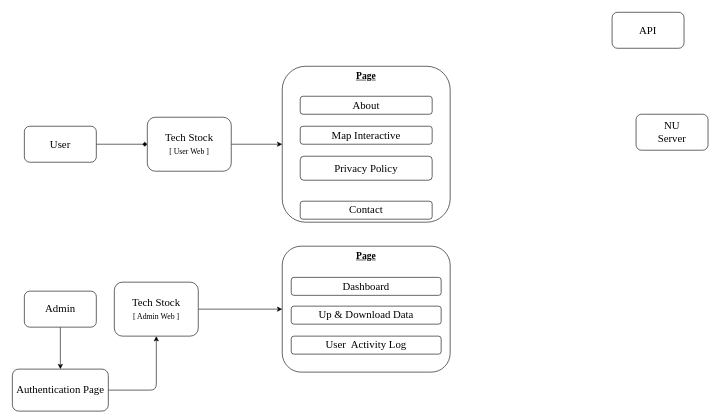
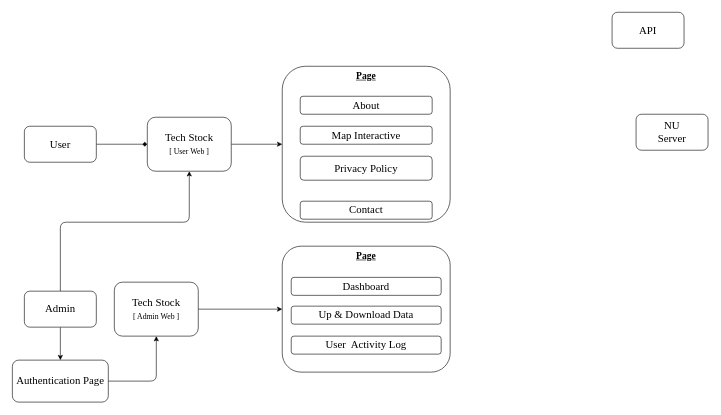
  <mxCell id="0" />
  <mxCell id="1" parent="0" />
  <mxCell id="2" value="" style="edgeStyle=orthogonalEdgeStyle;rounded=0;orthogonalLoop=1;jettySize=auto;html=1;endArrow=diamond;" edge="1" parent="1" source="3" target="8"><mxGeometry relative="1" as="geometry" /></mxCell>
  <mxCell id="3" value="User" style="rounded=1;whiteSpace=wrap;html=1;fontFamily=Chakra Petch;fontSource=https%3A%2F%2Ffonts.googleapis.com%2Fcss%3Ffamily%3DChakra%2BPetch;fontSize=18;" vertex="1" parent="1"><mxGeometry x="40" y="210" width="120" height="60" as="geometry" /></mxCell>
  <mxCell id="4" value="" style="edgeStyle=orthogonalEdgeStyle;rounded=0;orthogonalLoop=1;jettySize=auto;html=1;" edge="1" parent="1" source="6" target="11"><mxGeometry relative="1" as="geometry" /></mxCell>
+ <mxCell id="5" style="edgeStyle=orthogonalEdgeStyle;rounded=1;orthogonalLoop=1;jettySize=auto;html=1;entryX=0.5;entryY=1;entryDx=0;entryDy=0;curved=0;" edge="1" parent="1" source="6" target="8"><mxGeometry relative="1" as="geometry"><Array as="points"><mxPoint x="100" y="370" /><mxPoint x="315" y="370" /></Array></mxGeometry></mxCell>
  <mxCell id="6" value="Admin" style="rounded=1;whiteSpace=wrap;html=1;fontFamily=Chakra Petch;fontSource=https%3A%2F%2Ffonts.googleapis.com%2Fcss%3Ffamily%3DChakra%2BPetch;fontSize=18;" vertex="1" parent="1"><mxGeometry x="40" y="485" width="120" height="60" as="geometry" /></mxCell>
  <mxCell id="7" style="edgeStyle=orthogonalEdgeStyle;rounded=0;orthogonalLoop=1;jettySize=auto;html=1;entryX=0;entryY=0.5;entryDx=0;entryDy=0;" edge="1" parent="1" source="8" target="16"><mxGeometry relative="1" as="geometry" /></mxCell>
  <mxCell id="8" value="Tech Stock&lt;div&gt;&lt;font style=&quot;font-size: 13px;&quot;&gt;[ User Web ]&lt;/font&gt;&lt;/div&gt;" style="rounded=1;whiteSpace=wrap;html=1;fontFamily=Chakra Petch;fontSource=https%3A%2F%2Ffonts.googleapis.com%2Fcss%3Ffamily%3DChakra%2BPetch;fontSize=18;" vertex="1" parent="1"><mxGeometry x="245" y="195" width="140" height="90" as="geometry" /></mxCell>
  <mxCell id="9" value="API" style="rounded=1;whiteSpace=wrap;html=1;fontFamily=Chakra Petch;fontSource=https%3A%2F%2Ffonts.googleapis.com%2Fcss%3Ffamily%3DChakra%2BPetch;fontSize=18;" vertex="1" parent="1"><mxGeometry x="1020" y="20" width="120" height="60" as="geometry" /></mxCell>
  <mxCell id="10" value="" style="edgeStyle=orthogonalEdgeStyle;rounded=1;orthogonalLoop=1;jettySize=auto;html=1;curved=0;" edge="1" parent="1" source="11" target="13"><mxGeometry relative="1" as="geometry" /></mxCell>
- <mxCell id="11" value="Authentication Page" style="rounded=1;whiteSpace=wrap;html=1;fontFamily=Chakra Petch;fontSource=https%3A%2F%2Ffonts.googleapis.com%2Fcss%3Ffamily%3DChakra%2BPetch;fontSize=18;" vertex="1" parent="1"><mxGeometry x="20" y="615" width="160" height="70" as="geometry" /></mxCell>
+ <mxCell id="11" value="Authentication Page" style="rounded=1;whiteSpace=wrap;html=1;fontFamily=Chakra Petch;fontSource=https%3A%2F%2Ffonts.googleapis.com%2Fcss%3Ffamily%3DChakra%2BPetch;fontSize=18;" vertex="1" parent="1"><mxGeometry x="20" y="600" width="160" height="70" as="geometry" /></mxCell>
  <mxCell id="12" style="edgeStyle=orthogonalEdgeStyle;rounded=0;orthogonalLoop=1;jettySize=auto;html=1;" edge="1" parent="1" source="13" target="22"><mxGeometry relative="1" as="geometry" /></mxCell>
  <mxCell id="13" value="Tech Stock&lt;div&gt;&lt;font style=&quot;font-size: 13px;&quot;&gt;[ Admin Web ]&lt;/font&gt;&lt;/div&gt;" style="rounded=1;whiteSpace=wrap;html=1;fontFamily=Chakra Petch;fontSource=https%3A%2F%2Ffonts.googleapis.com%2Fcss%3Ffamily%3DChakra%2BPetch;fontSize=18;" vertex="1" parent="1"><mxGeometry x="190" y="470" width="140" height="90" as="geometry" /></mxCell>
  <mxCell id="14" value="NU&lt;div&gt;Server&lt;/div&gt;" style="rounded=1;whiteSpace=wrap;html=1;fontFamily=Chakra Petch;fontSource=https%3A%2F%2Ffonts.googleapis.com%2Fcss%3Ffamily%3DChakra%2BPetch;fontSize=18;" vertex="1" parent="1"><mxGeometry x="1060" y="190" width="120" height="60" as="geometry" /></mxCell>
  <mxCell id="15" value="" style="group" vertex="1" connectable="0" parent="1"><mxGeometry x="470" y="110" width="280" height="260" as="geometry" /></mxCell>
  <mxCell id="16" value="&lt;font style=&quot;font-size: 16px;&quot; data-font-src=&quot;https://fonts.googleapis.com/css?family=Chakra+Petch&quot; face=&quot;Chakra Petch&quot;&gt;&lt;u&gt;&lt;b&gt;Page&lt;/b&gt;&lt;/u&gt;&lt;/font&gt;" style="rounded=1;whiteSpace=wrap;html=1;verticalAlign=top;" vertex="1" parent="15"><mxGeometry width="280" height="260" as="geometry" /></mxCell>
  <mxCell id="17" value="About" style="rounded=1;whiteSpace=wrap;html=1;fontFamily=Chakra Petch;fontSource=https%3A%2F%2Ffonts.googleapis.com%2Fcss%3Ffamily%3DChakra%2BPetch;fontSize=18;" vertex="1" parent="15"><mxGeometry x="30" y="50" width="220" height="30" as="geometry" /></mxCell>
  <mxCell id="18" value="Map Interactive" style="rounded=1;whiteSpace=wrap;html=1;fontFamily=Chakra Petch;fontSource=https%3A%2F%2Ffonts.googleapis.com%2Fcss%3Ffamily%3DChakra%2BPetch;fontSize=18;" vertex="1" parent="15"><mxGeometry x="30" y="100" width="220" height="30" as="geometry" /></mxCell>
  <mxCell id="19" value="Privacy Policy" style="rounded=1;whiteSpace=wrap;html=1;fontFamily=Chakra Petch;fontSource=https%3A%2F%2Ffonts.googleapis.com%2Fcss%3Ffamily%3DChakra%2BPetch;fontSize=18;" vertex="1" parent="15"><mxGeometry x="30" y="150" width="220" height="40" as="geometry" /></mxCell>
  <mxCell id="20" value="Contact" style="rounded=1;whiteSpace=wrap;html=1;fontFamily=Chakra Petch;fontSource=https%3A%2F%2Ffonts.googleapis.com%2Fcss%3Ffamily%3DChakra%2BPetch;fontSize=18;" vertex="1" parent="15"><mxGeometry x="30" y="225" width="220" height="30" as="geometry" /></mxCell>
  <mxCell id="21" value="" style="group" vertex="1" connectable="0" parent="1"><mxGeometry x="470" y="410" width="280" height="260" as="geometry" /></mxCell>
  <mxCell id="22" value="&lt;font style=&quot;font-size: 16px;&quot; data-font-src=&quot;https://fonts.googleapis.com/css?family=Chakra+Petch&quot; face=&quot;Chakra Petch&quot;&gt;&lt;u&gt;&lt;b&gt;Page&lt;/b&gt;&lt;/u&gt;&lt;/font&gt;" style="rounded=1;whiteSpace=wrap;html=1;verticalAlign=top;" vertex="1" parent="21"><mxGeometry width="280" height="210" as="geometry" /></mxCell>
  <mxCell id="23" value="Dashboard" style="rounded=1;whiteSpace=wrap;html=1;fontFamily=Chakra Petch;fontSource=https%3A%2F%2Ffonts.googleapis.com%2Fcss%3Ffamily%3DChakra%2BPetch;fontSize=18;" vertex="1" parent="21"><mxGeometry x="15" y="52" width="250" height="30" as="geometry" /></mxCell>
  <mxCell id="24" value="Up &amp;amp; Download Data" style="rounded=1;whiteSpace=wrap;html=1;fontFamily=Chakra Petch;fontSource=https%3A%2F%2Ffonts.googleapis.com%2Fcss%3Ffamily%3DChakra%2BPetch;fontSize=18;" vertex="1" parent="21"><mxGeometry x="15" y="100" width="250" height="30" as="geometry" /></mxCell>
  <mxCell id="25" value="User&amp;nbsp; Activity Log" style="rounded=1;whiteSpace=wrap;html=1;fontFamily=Chakra Petch;fontSource=https%3A%2F%2Ffonts.googleapis.com%2Fcss%3Ffamily%3DChakra%2BPetch;fontSize=18;" vertex="1" parent="21"><mxGeometry x="15" y="150" width="250" height="30" as="geometry" /></mxCell>
